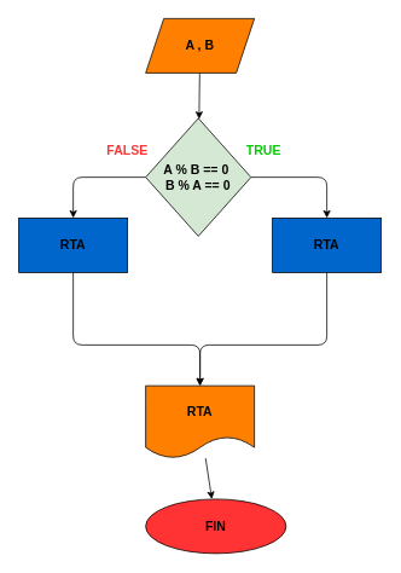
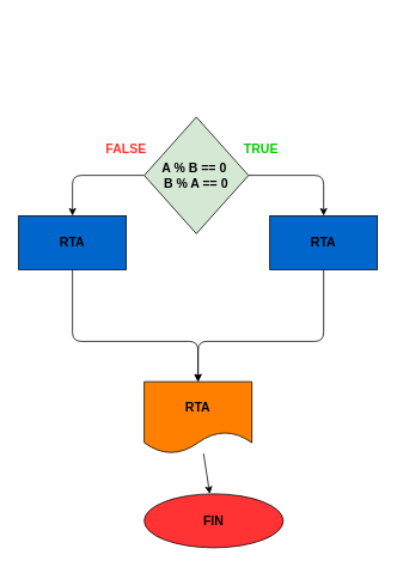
  <mxCell id="0" />
  <mxCell id="1" parent="0" />
- <mxCell id="2" value="" style="edgeStyle=none;html=1;fontSize=14;fontColor=#000000;" edge="1" parent="1" source="3" target="6"><mxGeometry relative="1" as="geometry" /></mxCell>
- <mxCell id="3" value="&lt;b&gt;A , B&lt;/b&gt;" style="shape=parallelogram;perimeter=parallelogramPerimeter;whiteSpace=wrap;html=1;fixedSize=1;fontSize=14;fontColor=#000000;fillColor=#FF8000;" vertex="1" parent="1"><mxGeometry x="160" y="20" width="120" height="60" as="geometry" /></mxCell>
  <mxCell id="4" style="edgeStyle=none;html=1;entryX=0.5;entryY=0;entryDx=0;entryDy=0;fontSize=14;fontColor=#000000;" edge="1" parent="1" source="6" target="10"><mxGeometry relative="1" as="geometry"><Array as="points"><mxPoint x="80" y="195" /></Array></mxGeometry></mxCell>
  <mxCell id="5" style="edgeStyle=none;html=1;entryX=0.5;entryY=0;entryDx=0;entryDy=0;fontSize=14;fontColor=#000000;" edge="1" parent="1" source="6" target="8"><mxGeometry relative="1" as="geometry"><Array as="points"><mxPoint x="360" y="195" /></Array></mxGeometry></mxCell>
  <mxCell id="6" value="&lt;b&gt;A % B == 0&amp;nbsp;&lt;br&gt;B % A == 0&lt;/b&gt;" style="rhombus;whiteSpace=wrap;html=1;fontSize=14;fontColor=#000000;fillColor=#d5e8d4;" vertex="1" parent="1"><mxGeometry x="160" y="130" width="116.25" height="130" as="geometry" /></mxCell>
  <mxCell id="7" style="edgeStyle=none;html=1;fontSize=14;fontColor=#000000;entryX=0.5;entryY=0;entryDx=0;entryDy=0;" edge="1" parent="1" source="8" target="12"><mxGeometry relative="1" as="geometry"><mxPoint x="220" y="400" as="targetPoint" /><Array as="points"><mxPoint x="360" y="380" /><mxPoint x="220" y="380" /></Array></mxGeometry></mxCell>
  <mxCell id="8" value="&lt;b&gt;RTA&lt;/b&gt;" style="rounded=0;whiteSpace=wrap;html=1;fontSize=14;fontColor=#000000;fillColor=#0066CC;" vertex="1" parent="1"><mxGeometry x="300" y="240" width="120" height="60" as="geometry" /></mxCell>
  <mxCell id="9" style="edgeStyle=none;html=1;entryX=0.5;entryY=0;entryDx=0;entryDy=0;fontSize=14;fontColor=#000000;" edge="1" parent="1" source="10" target="12"><mxGeometry relative="1" as="geometry"><Array as="points"><mxPoint x="80" y="380" /><mxPoint x="220" y="380" /></Array></mxGeometry></mxCell>
  <mxCell id="10" value="&lt;b&gt;RTA&lt;/b&gt;" style="rounded=0;whiteSpace=wrap;html=1;fontSize=14;fontColor=#000000;fillColor=#0066CC;" vertex="1" parent="1"><mxGeometry x="20" y="240" width="120" height="60" as="geometry" /></mxCell>
  <mxCell id="11" value="" style="edgeStyle=none;html=1;fontSize=14;fontColor=#000000;" edge="1" parent="1" source="12" target="13"><mxGeometry relative="1" as="geometry" /></mxCell>
  <mxCell id="12" value="&lt;b&gt;RTA&lt;/b&gt;" style="shape=document;whiteSpace=wrap;html=1;boundedLbl=1;fontSize=14;fontColor=#000000;fillColor=#FF8000;" vertex="1" parent="1"><mxGeometry x="160" y="425" width="120" height="80" as="geometry" /></mxCell>
  <mxCell id="13" value="&lt;b&gt;FIN&lt;/b&gt;" style="ellipse;whiteSpace=wrap;html=1;fontSize=14;fontColor=#000000;fillColor=#FF3333;" vertex="1" parent="1"><mxGeometry x="160" y="550" width="155" height="60" as="geometry" /></mxCell>
  <mxCell id="14" value="&lt;b&gt;&lt;font color=&quot;#ff3333&quot;&gt;FALSE&lt;/font&gt;&lt;/b&gt;" style="text;html=1;strokeColor=none;fillColor=none;align=center;verticalAlign=middle;whiteSpace=wrap;rounded=0;fontSize=14;fontColor=#000000;" vertex="1" parent="1"><mxGeometry x="110" y="150" width="60" height="30" as="geometry" /></mxCell>
  <mxCell id="15" value="&lt;b&gt;&lt;font color=&quot;#00cc00&quot;&gt;TRUE&lt;/font&gt;&lt;/b&gt;" style="text;html=1;align=center;verticalAlign=middle;resizable=0;points=[];autosize=1;strokeColor=none;fillColor=none;fontSize=14;fontColor=#000000;" vertex="1" parent="1"><mxGeometry x="260" y="150" width="60" height="30" as="geometry" /></mxCell>
